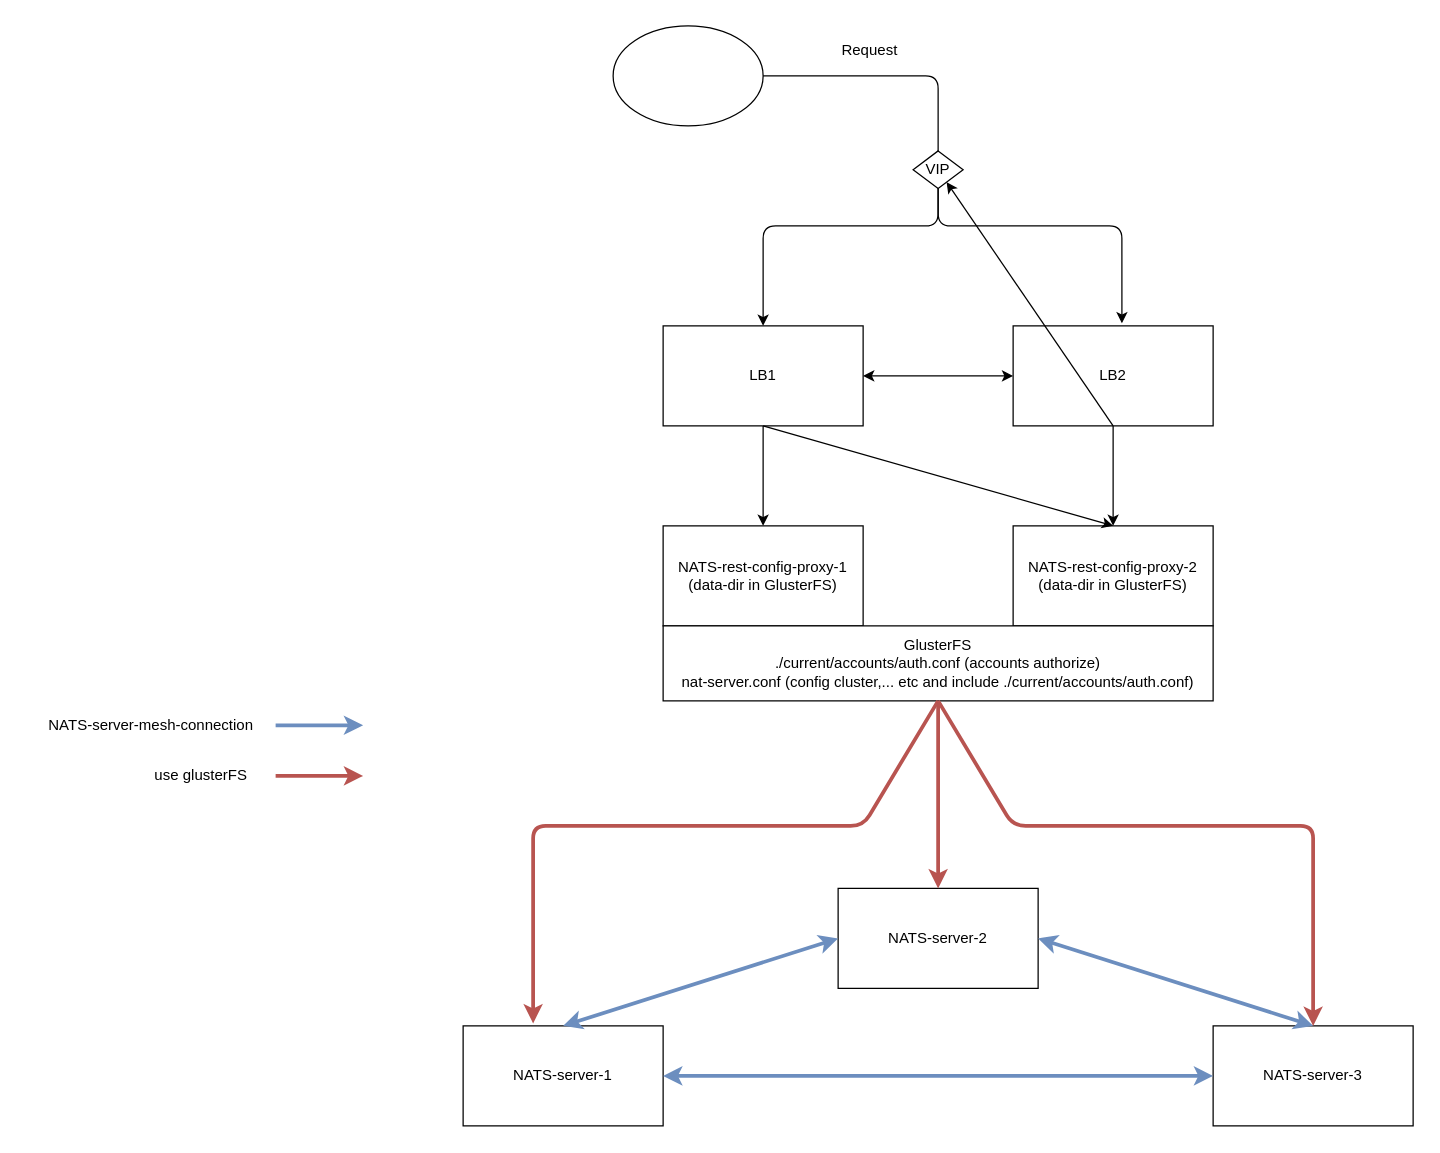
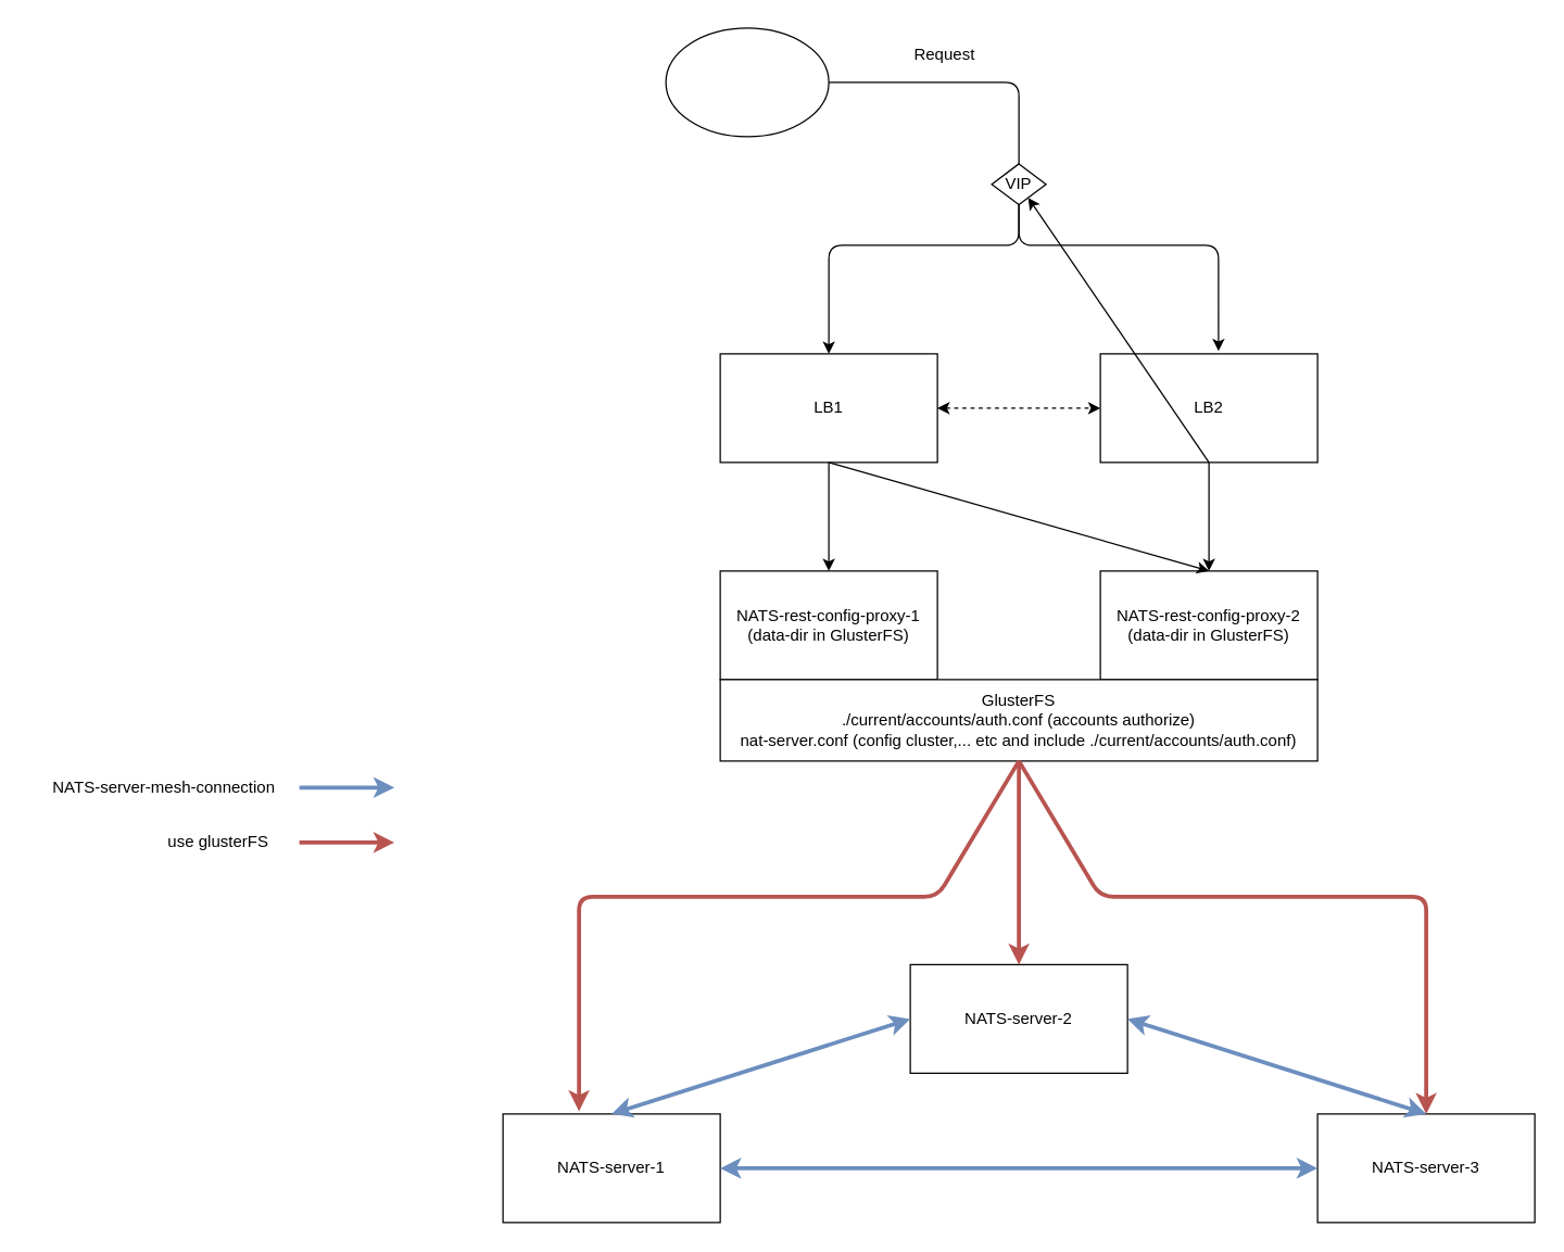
  <mxCell id="0" />
  <mxCell id="1" parent="0" />
  <mxCell id="2" value="NATS-server-1" style="rounded=0;whiteSpace=wrap;html=1;" vertex="1" parent="1"><mxGeometry x="370" y="820" width="160" height="80" as="geometry" /></mxCell>
  <mxCell id="3" value="NATS-server-3" style="rounded=0;whiteSpace=wrap;html=1;" vertex="1" parent="1"><mxGeometry x="970" y="820" width="160" height="80" as="geometry" /></mxCell>
  <mxCell id="4" value="NATS-server-2" style="rounded=0;whiteSpace=wrap;html=1;" vertex="1" parent="1"><mxGeometry x="670" y="710" width="160" height="80" as="geometry" /></mxCell>
  <mxCell id="5" value="LB2" style="rounded=0;whiteSpace=wrap;html=1;" vertex="1" parent="1"><mxGeometry x="810" y="260" width="160" height="80" as="geometry" /></mxCell>
  <mxCell id="6" value="LB1" style="rounded=0;whiteSpace=wrap;html=1;" vertex="1" parent="1"><mxGeometry x="530" y="260" width="160" height="80" as="geometry" /></mxCell>
- <mxCell id="7" value="" style="endArrow=classic;startArrow=classic;html=1;entryX=0;entryY=0.5;entryDx=0;entryDy=0;exitX=1;exitY=0.5;exitDx=0;exitDy=0;" edge="1" parent="1" source="6" target="5"><mxGeometry width="50" height="50" relative="1" as="geometry"><mxPoint x="670" y="400" as="sourcePoint" /><mxPoint x="720" y="350" as="targetPoint" /></mxGeometry></mxCell>
+ <mxCell id="7" value="" style="endArrow=classic;startArrow=classic;html=1;entryX=0;entryY=0.5;entryDx=0;entryDy=0;exitX=1;exitY=0.5;exitDx=0;exitDy=0;dashed=1;" edge="1" parent="1" source="6" target="5"><mxGeometry width="50" height="50" relative="1" as="geometry"><mxPoint x="670" y="400" as="sourcePoint" /><mxPoint x="720" y="350" as="targetPoint" /></mxGeometry></mxCell>
  <mxCell id="8" value="" style="endArrow=classic;html=1;entryX=0.5;entryY=0;entryDx=0;entryDy=0;" edge="1" parent="1" target="6"><mxGeometry width="50" height="50" relative="1" as="geometry"><mxPoint x="750" y="140" as="sourcePoint" /><mxPoint x="720" y="290" as="targetPoint" /><Array as="points"><mxPoint x="750" y="180" /><mxPoint x="610" y="180" /></Array></mxGeometry></mxCell>
  <mxCell id="9" value="" style="endArrow=classic;html=1;entryX=0.544;entryY=-0.025;entryDx=0;entryDy=0;entryPerimeter=0;" edge="1" parent="1" target="5"><mxGeometry width="50" height="50" relative="1" as="geometry"><mxPoint x="750" y="140" as="sourcePoint" /><mxPoint x="720" y="290" as="targetPoint" /><Array as="points"><mxPoint x="750" y="180" /><mxPoint x="897" y="180" /></Array></mxGeometry></mxCell>
  <mxCell id="10" value="" style="ellipse;whiteSpace=wrap;html=1;" vertex="1" parent="1"><mxGeometry x="490" y="20" width="120" height="80" as="geometry" /></mxCell>
  <mxCell id="11" value="" style="endArrow=classic;html=1;exitX=1;exitY=0.5;exitDx=0;exitDy=0;" edge="1" parent="1" source="10"><mxGeometry width="50" height="50" relative="1" as="geometry"><mxPoint x="670" y="250" as="sourcePoint" /><mxPoint x="750" y="140" as="targetPoint" /><Array as="points"><mxPoint x="750" y="60" /></Array></mxGeometry></mxCell>
  <mxCell id="12" value="Request" style="text;html=1;align=center;verticalAlign=middle;resizable=0;points=[];autosize=1;" vertex="1" parent="1"><mxGeometry x="660" y="30" width="70" height="20" as="geometry" /></mxCell>
  <mxCell id="13" value="VIP" style="rhombus;whiteSpace=wrap;html=1;" vertex="1" parent="1"><mxGeometry x="730" y="120" width="40" height="30" as="geometry" /></mxCell>
  <mxCell id="14" value="" style="endArrow=classic;html=1;exitX=0.5;exitY=1;exitDx=0;exitDy=0;" edge="1" parent="1" source="6"><mxGeometry width="50" height="50" relative="1" as="geometry"><mxPoint x="670" y="340" as="sourcePoint" /><mxPoint x="610" y="420" as="targetPoint" /></mxGeometry></mxCell>
  <mxCell id="15" value="" style="endArrow=classic;html=1;exitX=0.5;exitY=1;exitDx=0;exitDy=0;" edge="1" parent="1" source="5"><mxGeometry width="50" height="50" relative="1" as="geometry"><mxPoint x="670" y="340" as="sourcePoint" /><mxPoint x="890" y="420" as="targetPoint" /></mxGeometry></mxCell>
  <mxCell id="16" value="NATS-rest-config-proxy-1&lt;br&gt;(data-dir in GlusterFS)" style="rounded=0;whiteSpace=wrap;html=1;" vertex="1" parent="1"><mxGeometry x="530" y="420" width="160" height="80" as="geometry" /></mxCell>
  <mxCell id="17" value="NATS-rest-config-proxy-2&lt;br&gt;(data-dir in GlusterFS)" style="rounded=0;whiteSpace=wrap;html=1;" vertex="1" parent="1"><mxGeometry x="810" y="420" width="160" height="80" as="geometry" /></mxCell>
  <mxCell id="18" value="" style="endArrow=classic;html=1;" edge="1" parent="1"><mxGeometry width="50" height="50" relative="1" as="geometry"><mxPoint x="610" y="340" as="sourcePoint" /><mxPoint x="890" y="420" as="targetPoint" /></mxGeometry></mxCell>
  <mxCell id="19" value="" style="endArrow=classic;html=1;exitX=0.5;exitY=1;exitDx=0;exitDy=0;" edge="1" parent="1" source="5" target="13"><mxGeometry width="50" height="50" relative="1" as="geometry"><mxPoint x="620" y="350" as="sourcePoint" /><mxPoint x="900" y="430" as="targetPoint" /></mxGeometry></mxCell>
  <mxCell id="20" value="&lt;div&gt;GlusterFS&lt;br&gt;&lt;/div&gt;./current/accounts/auth.conf (accounts authorize)&lt;br&gt;nat-server.conf (config cluster,... etc and include ./current/accounts/auth.conf)" style="rounded=0;whiteSpace=wrap;html=1;" vertex="1" parent="1"><mxGeometry x="530" y="500" width="440" height="60" as="geometry" /></mxCell>
  <mxCell id="21" value="" style="endArrow=classic;startArrow=classic;html=1;exitX=0.5;exitY=0;exitDx=0;exitDy=0;entryX=0;entryY=0.5;entryDx=0;entryDy=0;fillColor=#dae8fc;strokeColor=#6c8ebf;strokeWidth=3;" edge="1" parent="1" source="2" target="4"><mxGeometry width="50" height="50" relative="1" as="geometry"><mxPoint x="580" y="640" as="sourcePoint" /><mxPoint x="630" y="590" as="targetPoint" /></mxGeometry></mxCell>
  <mxCell id="22" value="" style="endArrow=classic;startArrow=classic;html=1;exitX=1;exitY=0.5;exitDx=0;exitDy=0;entryX=0;entryY=0.5;entryDx=0;entryDy=0;fillColor=#dae8fc;strokeColor=#6c8ebf;strokeWidth=3;" edge="1" parent="1" source="2" target="3"><mxGeometry width="50" height="50" relative="1" as="geometry"><mxPoint x="580" y="830" as="sourcePoint" /><mxPoint x="700" y="710" as="targetPoint" /></mxGeometry></mxCell>
  <mxCell id="23" value="" style="endArrow=classic;startArrow=classic;html=1;exitX=1;exitY=0.5;exitDx=0;exitDy=0;entryX=0.5;entryY=0;entryDx=0;entryDy=0;fillColor=#dae8fc;strokeColor=#6c8ebf;strokeWidth=3;" edge="1" parent="1" source="4" target="3"><mxGeometry width="50" height="50" relative="1" as="geometry"><mxPoint x="660" y="870" as="sourcePoint" /><mxPoint x="900" y="870" as="targetPoint" /></mxGeometry></mxCell>
  <mxCell id="24" value="" style="endArrow=classic;html=1;exitX=0.5;exitY=1;exitDx=0;exitDy=0;entryX=0.35;entryY=-0.025;entryDx=0;entryDy=0;entryPerimeter=0;jumpSize=7;fillColor=#f8cecc;strokeColor=#b85450;strokeWidth=3;" edge="1" parent="1" source="20" target="2"><mxGeometry width="50" height="50" relative="1" as="geometry"><mxPoint x="580" y="570" as="sourcePoint" /><mxPoint x="630" y="520" as="targetPoint" /><Array as="points"><mxPoint x="690" y="660" /><mxPoint x="426" y="660" /></Array></mxGeometry></mxCell>
  <mxCell id="25" value="" style="endArrow=classic;html=1;exitX=0.5;exitY=1;exitDx=0;exitDy=0;entryX=0.5;entryY=0;entryDx=0;entryDy=0;jumpSize=7;fillColor=#f8cecc;strokeColor=#b85450;strokeWidth=3;" edge="1" parent="1" source="20" target="4"><mxGeometry width="50" height="50" relative="1" as="geometry"><mxPoint x="580" y="570" as="sourcePoint" /><mxPoint x="630" y="520" as="targetPoint" /></mxGeometry></mxCell>
  <mxCell id="26" value="" style="endArrow=classic;html=1;exitX=0.5;exitY=1;exitDx=0;exitDy=0;entryX=0.5;entryY=0;entryDx=0;entryDy=0;jumpSize=7;fillColor=#f8cecc;strokeColor=#b85450;strokeWidth=3;" edge="1" parent="1" source="20" target="3"><mxGeometry width="50" height="50" relative="1" as="geometry"><mxPoint x="580" y="570" as="sourcePoint" /><mxPoint x="630" y="520" as="targetPoint" /><Array as="points"><mxPoint x="810" y="660" /><mxPoint x="1050" y="660" /></Array></mxGeometry></mxCell>
  <mxCell id="27" value="" style="endArrow=classic;html=1;strokeWidth=3;fillColor=#dae8fc;strokeColor=#6c8ebf;" edge="1" parent="1"><mxGeometry width="50" height="50" relative="1" as="geometry"><mxPoint x="220" y="579.5" as="sourcePoint" /><mxPoint x="290" y="579.5" as="targetPoint" /></mxGeometry></mxCell>
  <mxCell id="28" value="NATS-server-mesh-connection" style="text;html=1;align=center;verticalAlign=middle;resizable=0;points=[];autosize=1;" vertex="1" parent="1"><mxGeometry x="20" y="570" width="200" height="20" as="geometry" /></mxCell>
  <mxCell id="29" value="" style="endArrow=classic;html=1;strokeWidth=3;fillColor=#f8cecc;strokeColor=#b85450;" edge="1" parent="1"><mxGeometry width="50" height="50" relative="1" as="geometry"><mxPoint x="220" y="620" as="sourcePoint" /><mxPoint x="290" y="620" as="targetPoint" /></mxGeometry></mxCell>
  <mxCell id="30" value="use glusterFS " style="text;html=1;align=center;verticalAlign=middle;resizable=0;points=[];autosize=1;" vertex="1" parent="1"><mxGeometry x="110" y="610" width="100" height="20" as="geometry" /></mxCell>
